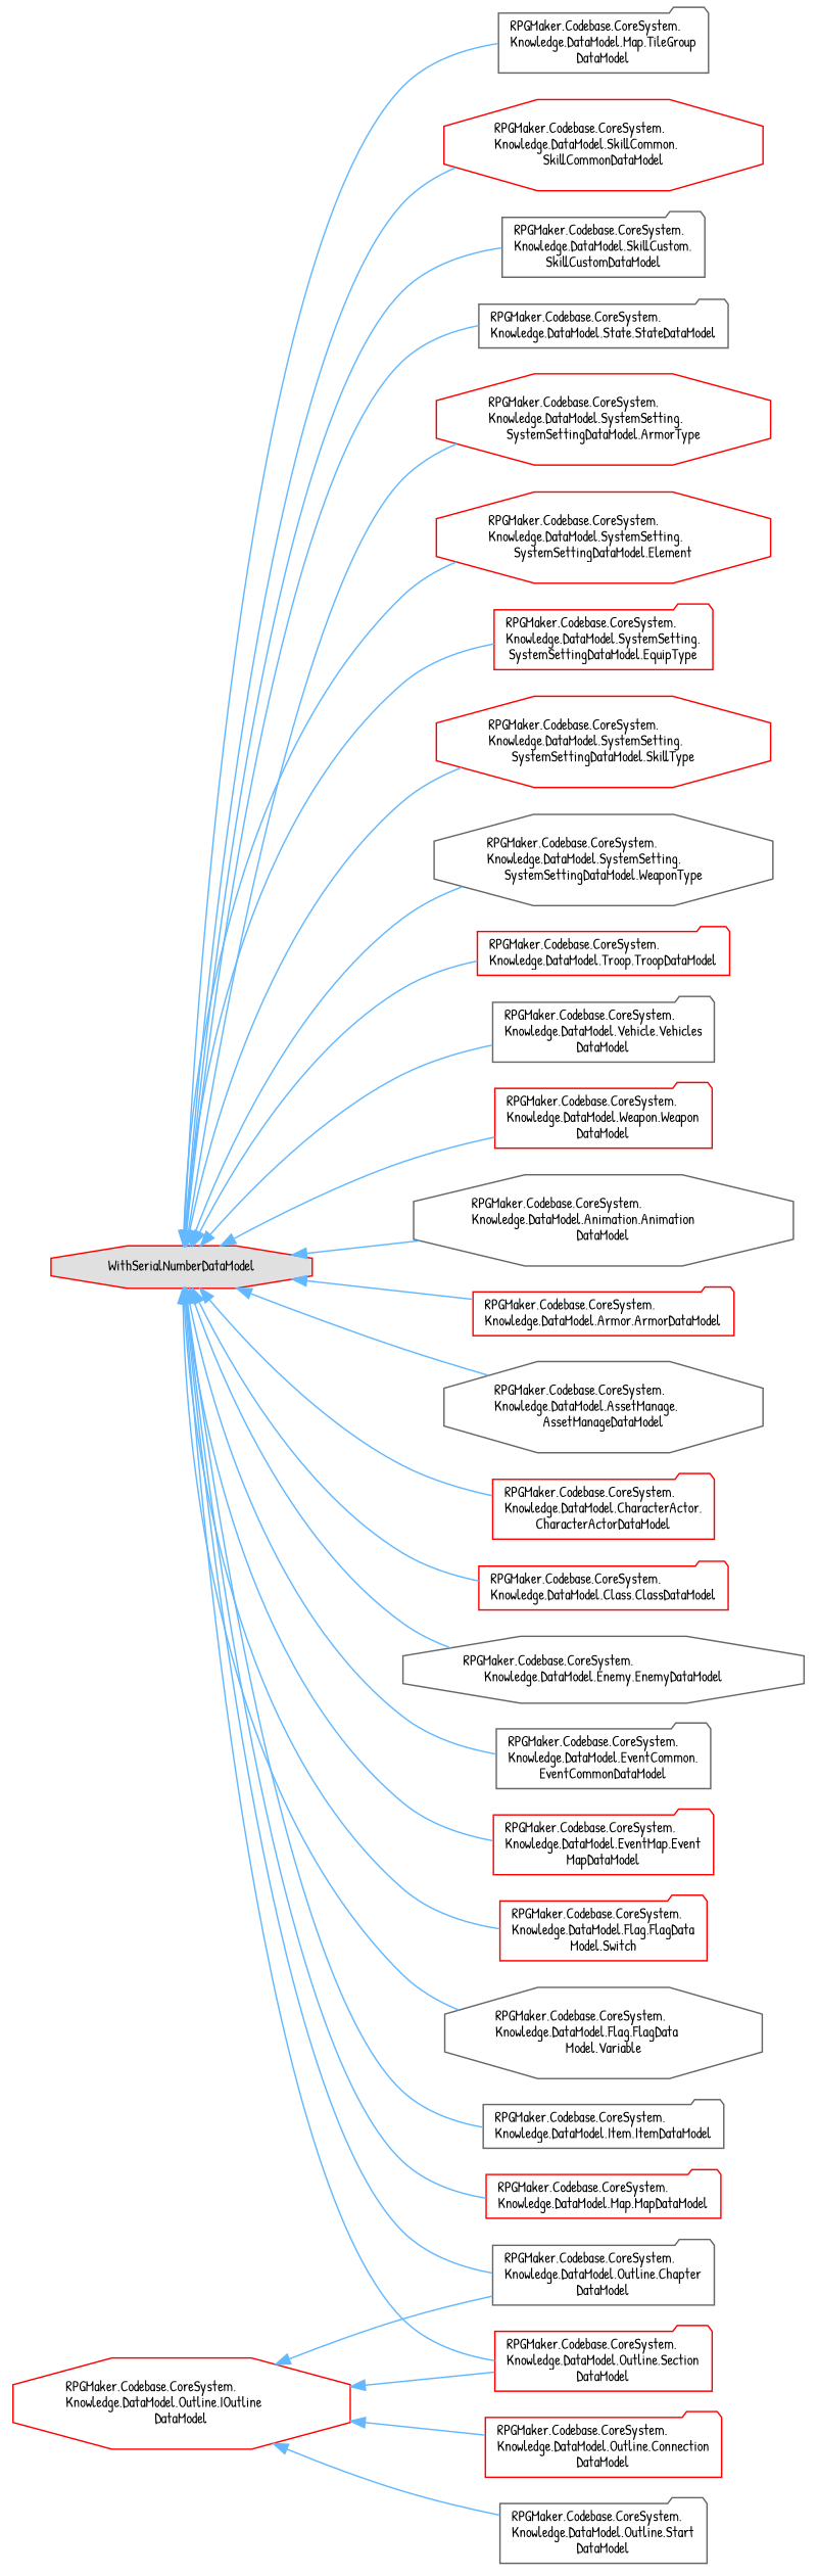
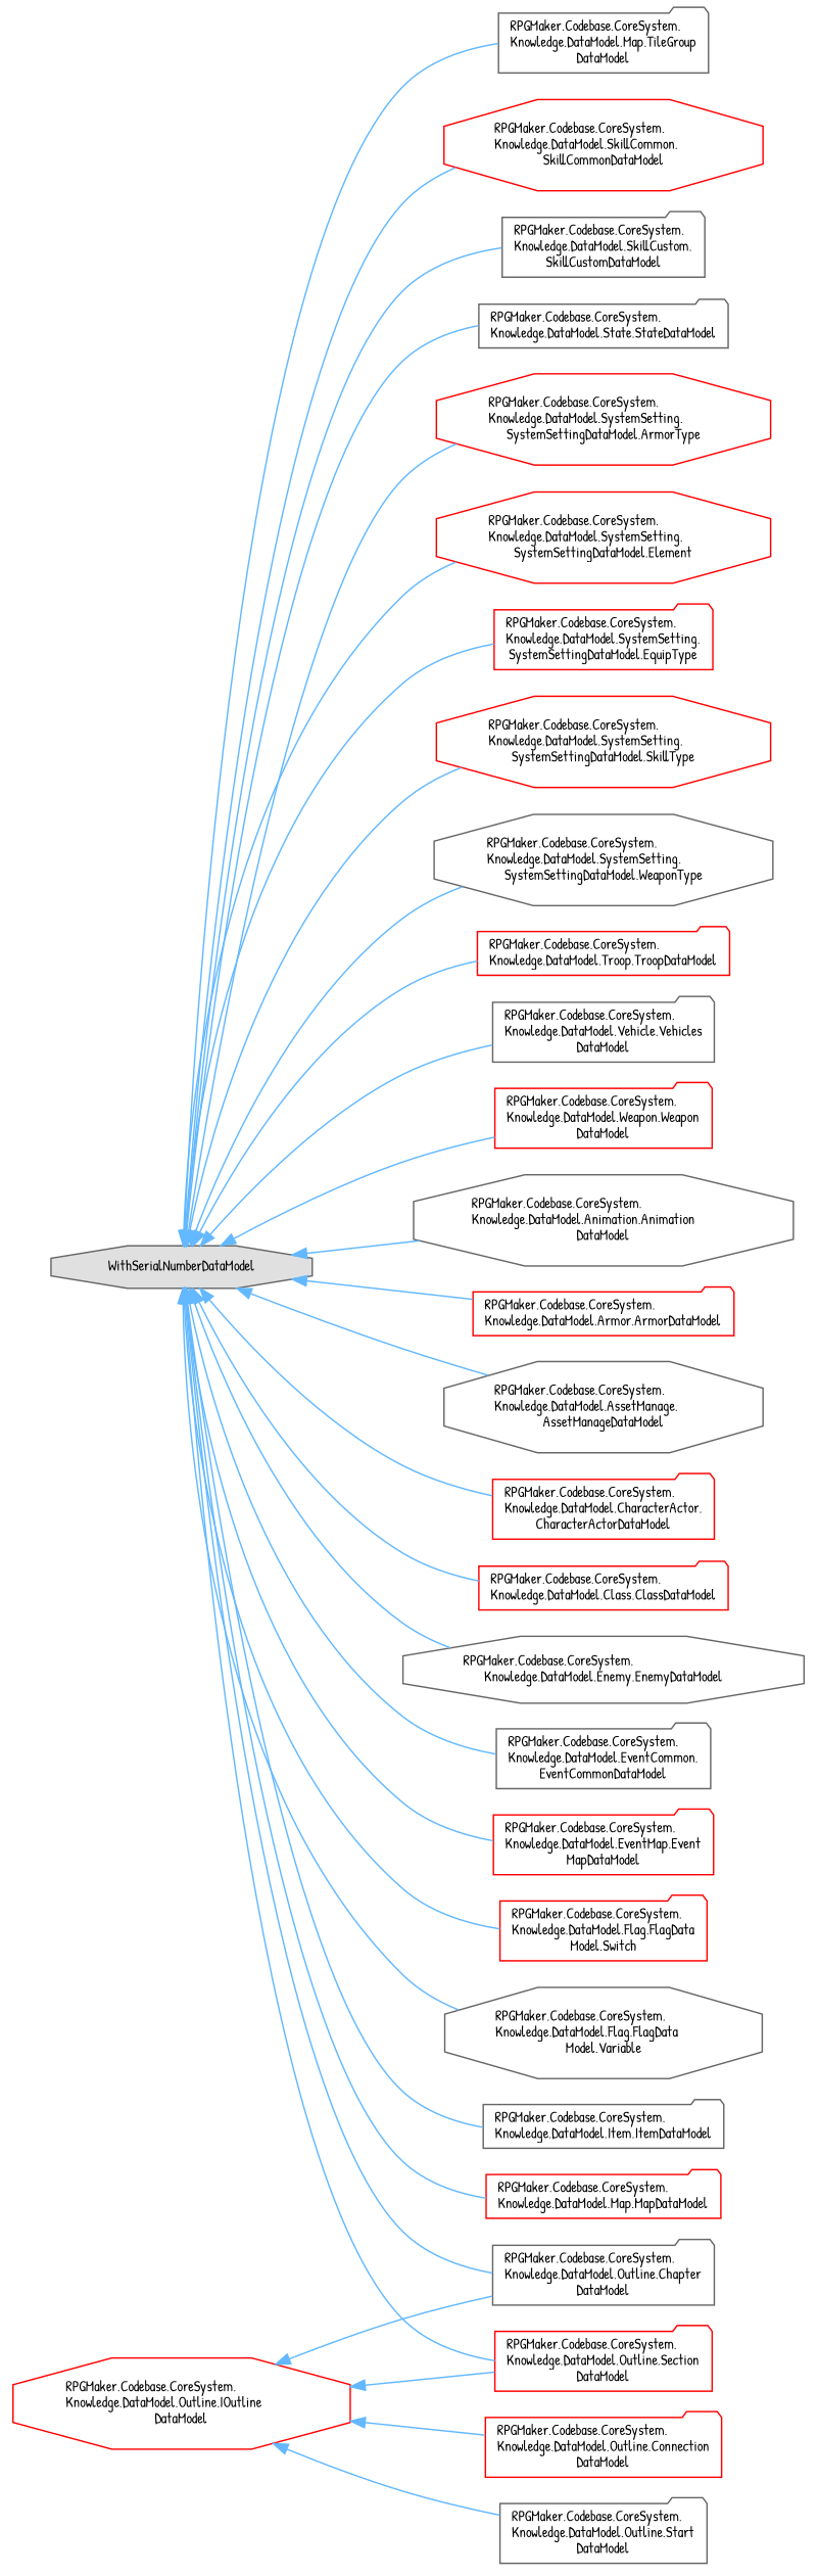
  digraph {
    rankdir=LR
    fontname="Patrick Hand"
    node [color=red fillcolor=white fontname="Patrick Hand" fontsize=10 shape=folder style=filled]
    edge [color=steelblue1 dir=back fontname="Patrick Hand" fontsize=10 labelfontname=Helvetica labelfontsize=10 style=solid]
    n1 [height=0.2 label="RPGMaker.Codebase.CoreSystem.\lKnowledge.DataModel.Outline.IOutline\lDataModel" shape=octagon width=0.4]
    n2 [color=gray40 height=0.2 label="RPGMaker.Codebase.CoreSystem.\lKnowledge.DataModel.Outline.Chapter\lDataModel" width=0.4]
    n3 [height=0.2 label="RPGMaker.Codebase.CoreSystem.\lKnowledge.DataModel.Outline.Connection\lDataModel" width=0.4]
    n4 [height=0.2 label="RPGMaker.Codebase.CoreSystem.\lKnowledge.DataModel.Outline.Section\lDataModel" width=0.4]
    n5 [color=gray40 height=0.2 label="RPGMaker.Codebase.CoreSystem.\lKnowledge.DataModel.Outline.Start\lDataModel" width=0.4]
-   n6 [fillcolor="#E0E0E0" height=0.2 label=WithSerialNumberDataModel shape=octagon width=0.4]
+   n6 [color=gray40 fillcolor="#E0E0E0" height=0.2 label=WithSerialNumberDataModel shape=octagon width=0.4]
    n7 [color=gray40 height=0.2 label="RPGMaker.Codebase.CoreSystem.\lKnowledge.DataModel.Animation.Animation\lDataModel" shape=octagon width=0.4]
    n8 [height=0.2 label="RPGMaker.Codebase.CoreSystem.\lKnowledge.DataModel.Armor.ArmorDataModel" width=0.4]
    n9 [color=gray40 height=0.2 label="RPGMaker.Codebase.CoreSystem.\lKnowledge.DataModel.AssetManage.\lAssetManageDataModel" shape=octagon width=0.4]
    n10 [height=0.2 label="RPGMaker.Codebase.CoreSystem.\lKnowledge.DataModel.CharacterActor.\lCharacterActorDataModel" width=0.4]
    n11 [height=0.2 label="RPGMaker.Codebase.CoreSystem.\lKnowledge.DataModel.Class.ClassDataModel" width=0.4]
    n12 [color=gray40 height=0.2 label="RPGMaker.Codebase.CoreSystem.\lKnowledge.DataModel.Enemy.EnemyDataModel" shape=octagon width=0.4]
    n13 [color=gray40 height=0.2 label="RPGMaker.Codebase.CoreSystem.\lKnowledge.DataModel.EventCommon.\lEventCommonDataModel" width=0.4]
    n14 [height=0.2 label="RPGMaker.Codebase.CoreSystem.\lKnowledge.DataModel.EventMap.Event\lMapDataModel" width=0.4]
    n15 [height=0.2 label="RPGMaker.Codebase.CoreSystem.\lKnowledge.DataModel.Flag.FlagData\lModel.Switch" width=0.4]
    n16 [color=gray40 height=0.2 label="RPGMaker.Codebase.CoreSystem.\lKnowledge.DataModel.Flag.FlagData\lModel.Variable" shape=octagon width=0.4]
    n17 [color=gray40 height=0.2 label="RPGMaker.Codebase.CoreSystem.\lKnowledge.DataModel.Item.ItemDataModel" width=0.4]
    n18 [height=0.2 label="RPGMaker.Codebase.CoreSystem.\lKnowledge.DataModel.Map.MapDataModel" width=0.4]
    n19 [color=gray40 height=0.2 label="RPGMaker.Codebase.CoreSystem.\lKnowledge.DataModel.Map.TileGroup\lDataModel" width=0.4]
    n20 [height=0.2 label="RPGMaker.Codebase.CoreSystem.\lKnowledge.DataModel.SkillCommon.\lSkillCommonDataModel" shape=octagon width=0.4]
    n21 [color=gray40 height=0.2 label="RPGMaker.Codebase.CoreSystem.\lKnowledge.DataModel.SkillCustom.\lSkillCustomDataModel" width=0.4]
    n22 [color=gray40 height=0.2 label="RPGMaker.Codebase.CoreSystem.\lKnowledge.DataModel.State.StateDataModel" width=0.4]
    n23 [height=0.2 label="RPGMaker.Codebase.CoreSystem.\lKnowledge.DataModel.SystemSetting.\lSystemSettingDataModel.ArmorType" shape=octagon width=0.4]
    n24 [height=0.2 label="RPGMaker.Codebase.CoreSystem.\lKnowledge.DataModel.SystemSetting.\lSystemSettingDataModel.Element" shape=octagon width=0.4]
    n25 [height=0.2 label="RPGMaker.Codebase.CoreSystem.\lKnowledge.DataModel.SystemSetting.\lSystemSettingDataModel.EquipType" width=0.4]
    n26 [height=0.2 label="RPGMaker.Codebase.CoreSystem.\lKnowledge.DataModel.SystemSetting.\lSystemSettingDataModel.SkillType" shape=octagon width=0.4]
    n27 [color=gray40 height=0.2 label="RPGMaker.Codebase.CoreSystem.\lKnowledge.DataModel.SystemSetting.\lSystemSettingDataModel.WeaponType" shape=octagon width=0.4]
    n28 [height=0.2 label="RPGMaker.Codebase.CoreSystem.\lKnowledge.DataModel.Troop.TroopDataModel" width=0.4]
    n29 [color=gray40 height=0.2 label="RPGMaker.Codebase.CoreSystem.\lKnowledge.DataModel.Vehicle.Vehicles\lDataModel" width=0.4]
    n30 [height=0.2 label="RPGMaker.Codebase.CoreSystem.\lKnowledge.DataModel.Weapon.Weapon\lDataModel" width=0.4]
    n1 -> n2
    n1 -> n3
    n1 -> n4
    n1 -> n5
    n6 -> n2
    n6 -> n4
    n6 -> n7
    n6 -> n8
    n6 -> n9
    n6 -> n10
    n6 -> n11
    n6 -> n12
    n6 -> n13
    n6 -> n14
    n6 -> n15
    n6 -> n16
    n6 -> n17
    n6 -> n18
    n6 -> n19
    n6 -> n20
    n6 -> n21
    n6 -> n22
    n6 -> n23
    n6 -> n24
    n6 -> n25
    n6 -> n26
    n6 -> n27
    n6 -> n28
    n6 -> n29
    n6 -> n30
  }
